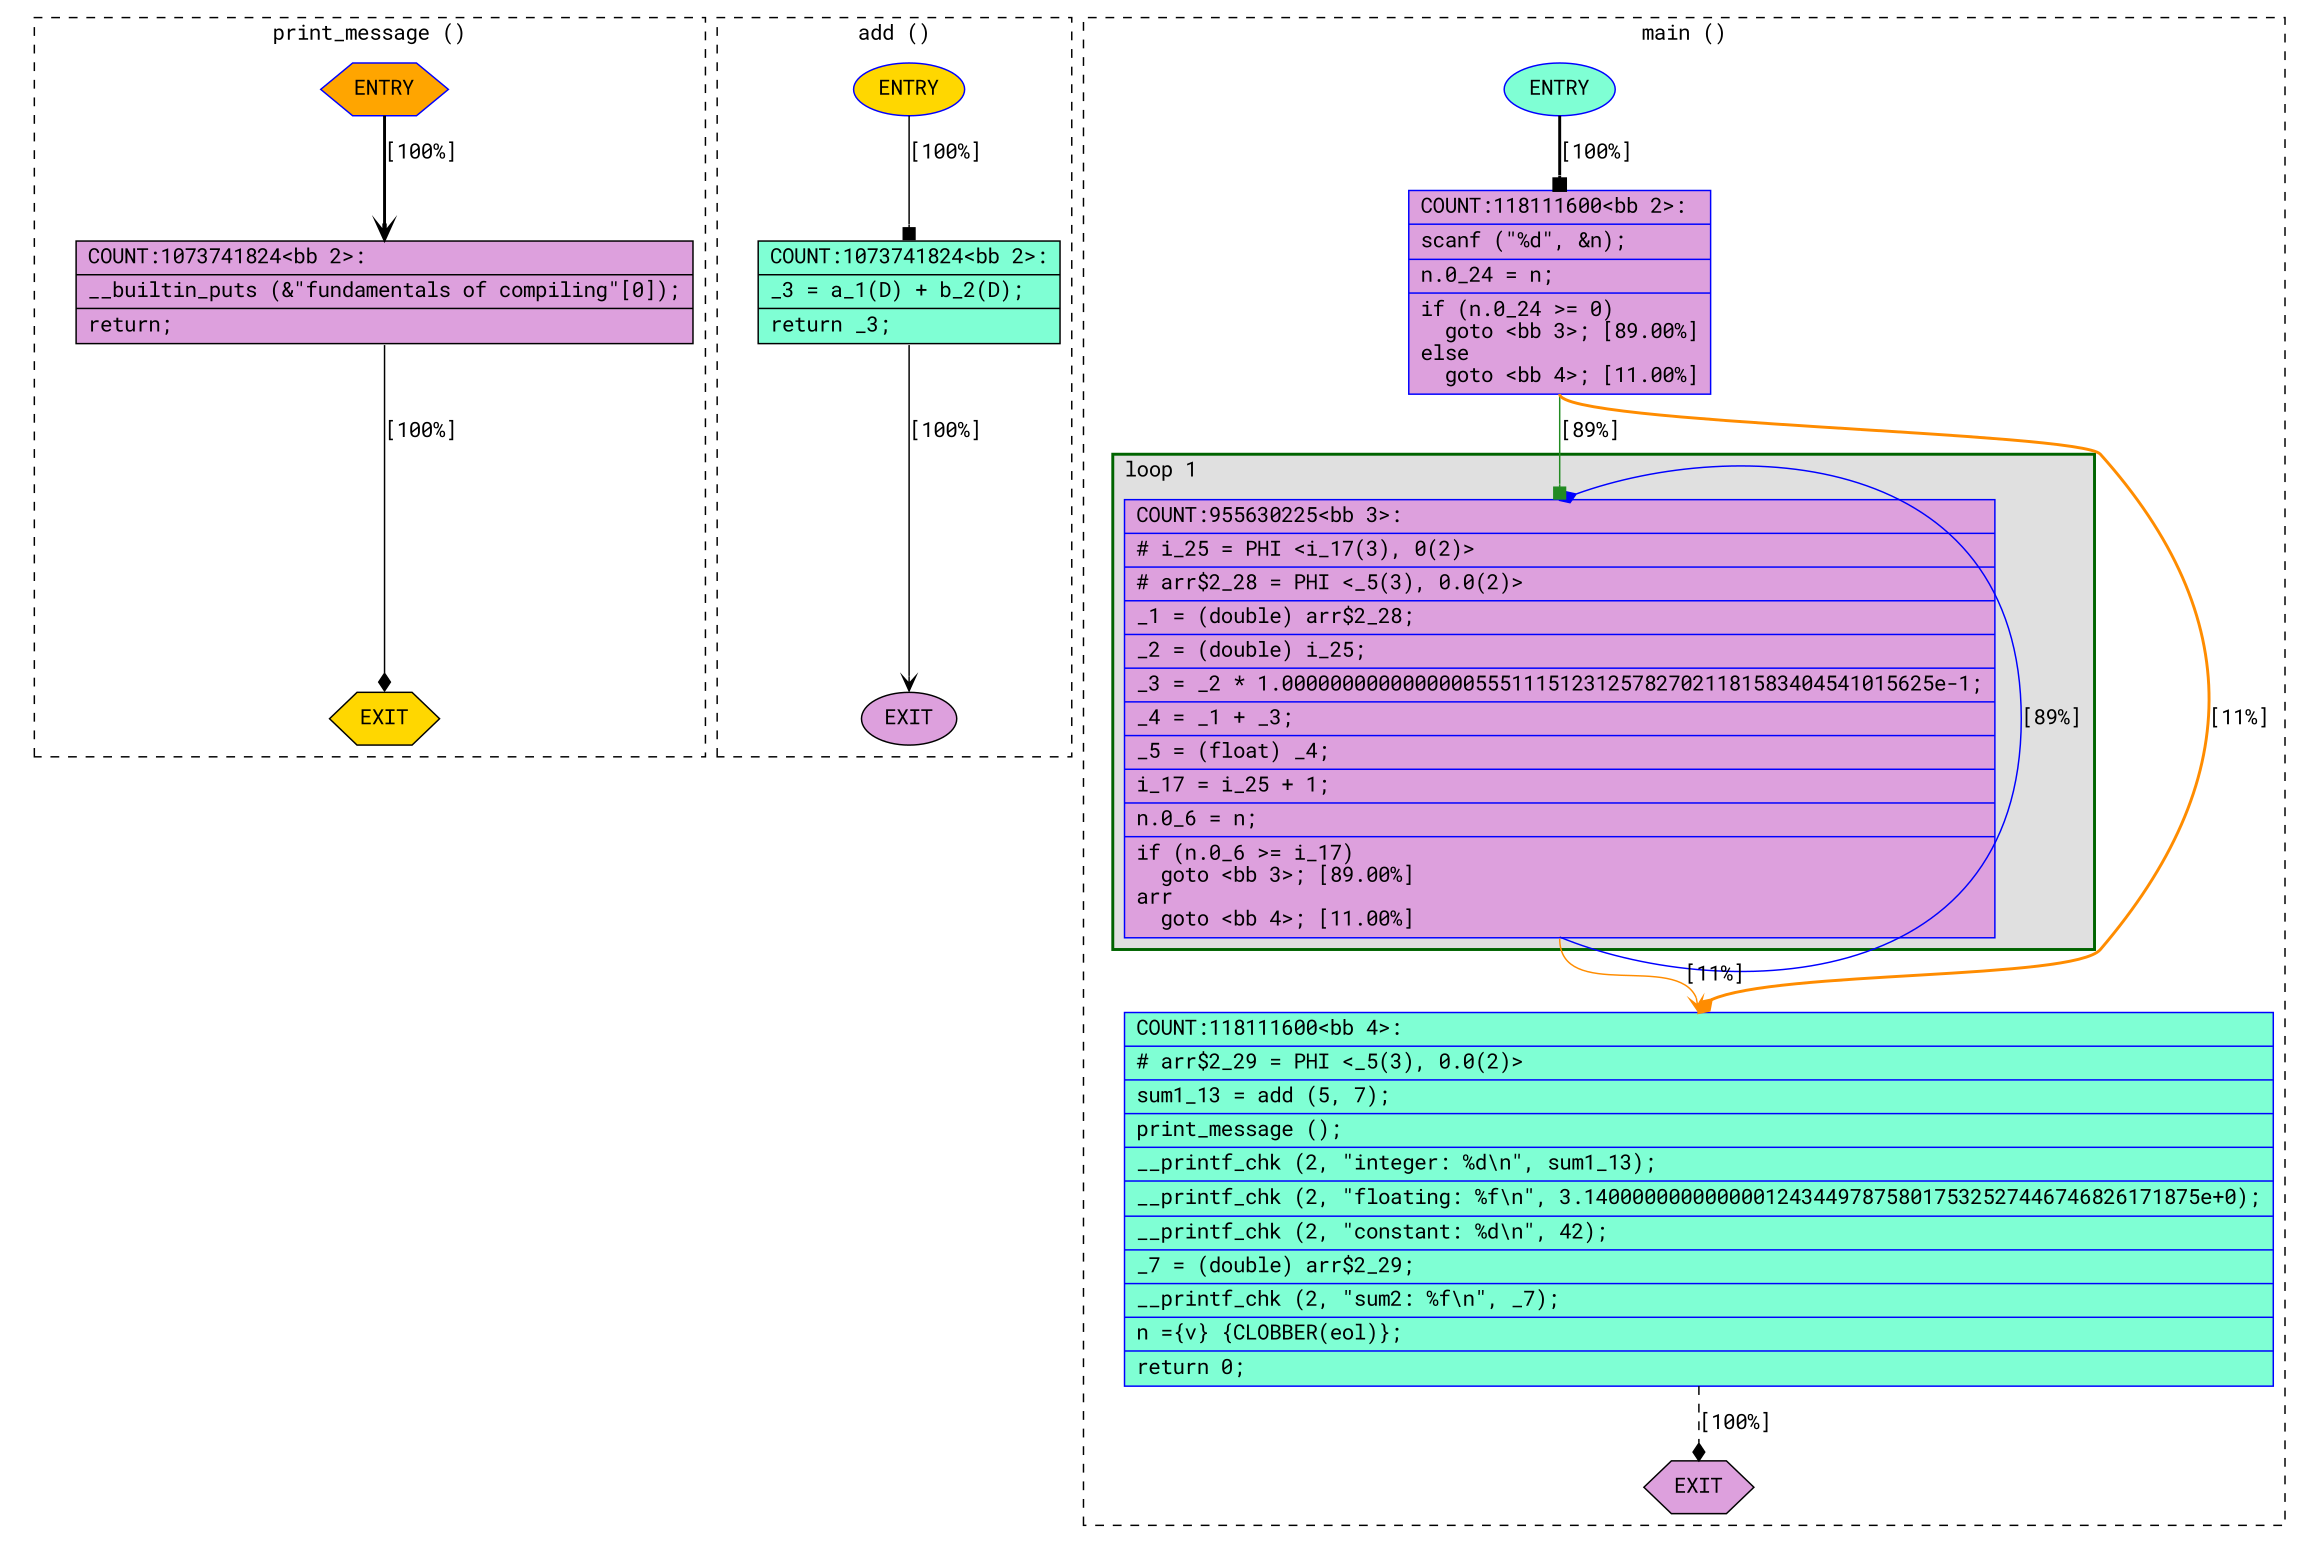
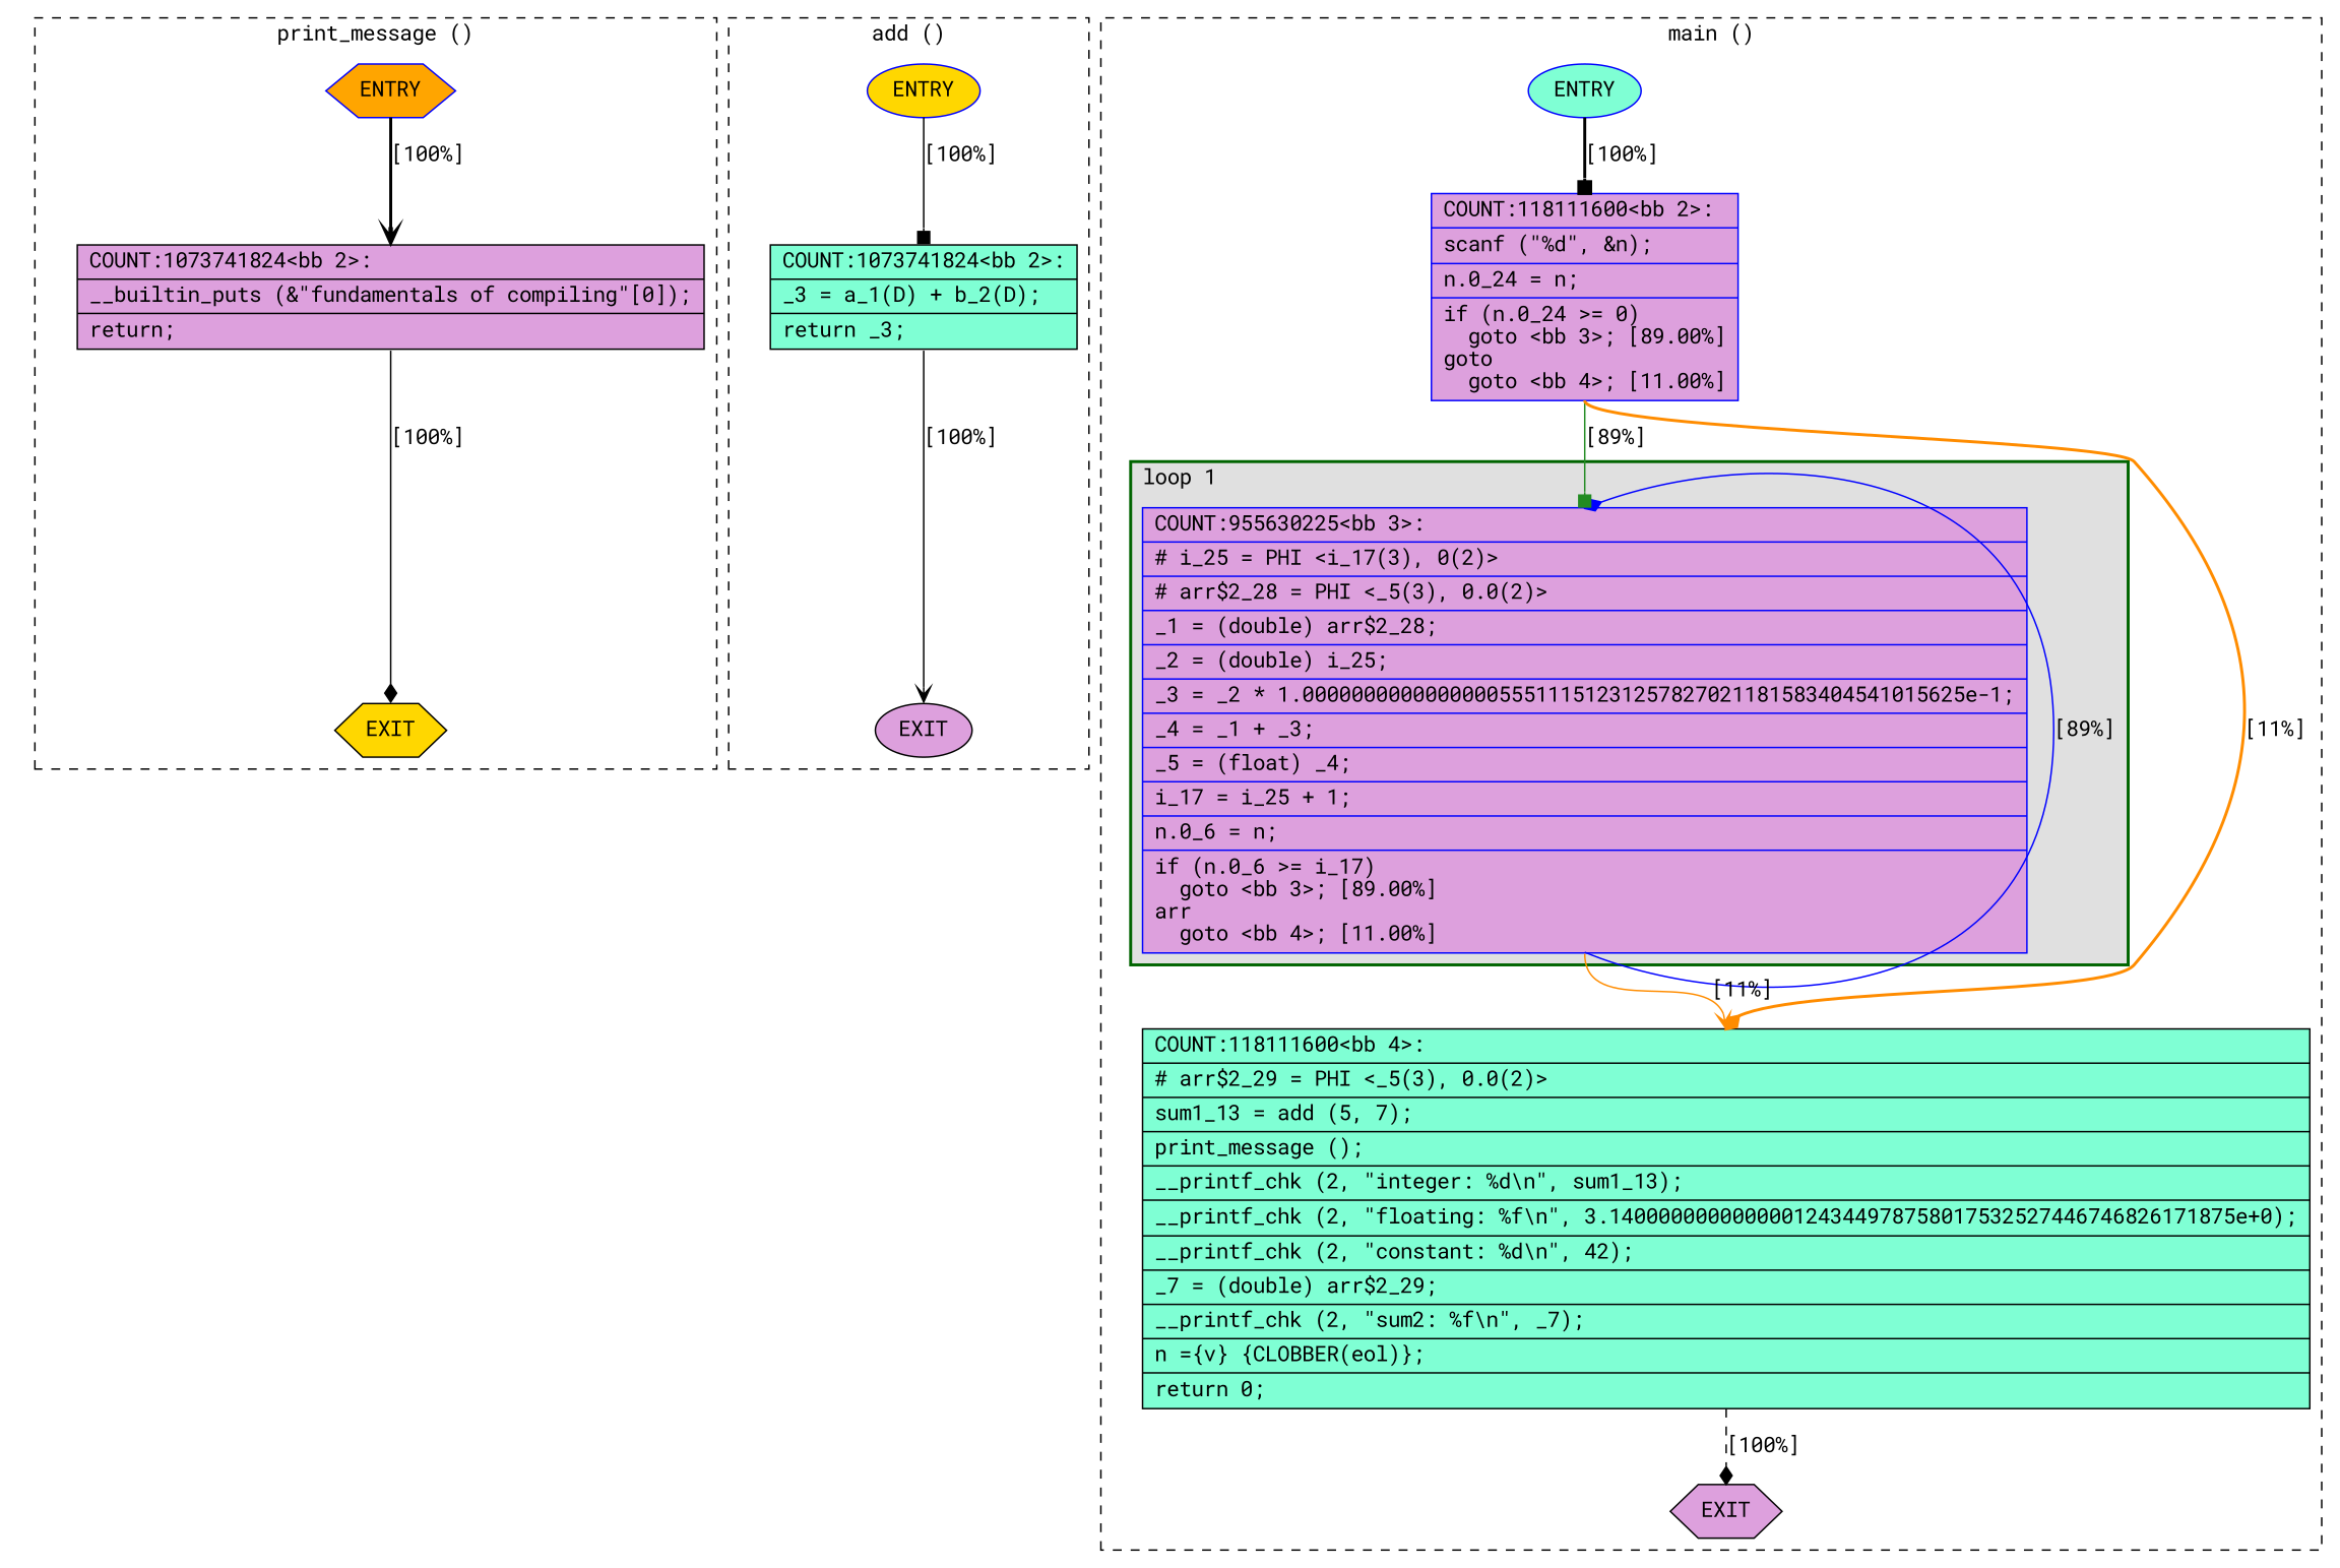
  digraph {
    fontname="Roboto Mono"
    node [color=black fillcolor=plum fontname="Roboto Mono" shape=record style=filled]
    edge [constraint=true fontname="Roboto Mono" headport=n style=solid tailport=s arrowhead=diamond color=black weight=10]
    n1 [color=blue fillcolor=orange label=ENTRY shape=hexagon]
    n2 [fillcolor=gold label=EXIT shape=hexagon]
    n3 [label="{COUNT:1073741824\<bb\ 2\>:\l|__builtin_puts\ (&\"fundamentals\ of\ compiling\"[0]);\l|return;\l}"]
    n4 [color=blue fillcolor=gold label=ENTRY shape=ellipse]
    n5 [label=EXIT shape=ellipse]
    n6 [fillcolor=aquamarine label="{COUNT:1073741824\<bb\ 2\>:\l|_3\ =\ a_1(D)\ +\ b_2(D);\l|return\ _3;\l}"]
    n7 [color=blue label="{COUNT:955630225\<bb\ 3\>:\l|#\ i_25\ =\ PHI\ \<i_17(3),\ 0(2)\>\l|#\ arr$2_28\ =\ PHI\ \<_5(3),\ 0.0(2)\>\l|_1\ =\ (double)\ arr$2_28;\l|_2\ =\ (double)\ i_25;\l|_3\ =\ _2\ *\ 1.000000000000000055511151231257827021181583404541015625e-1;\l|_4\ =\ _1\ +\ _3;\l|_5\ =\ (float)\ _4;\l|i_17\ =\ i_25\ +\ 1;\l|n.0_6\ =\ n;\l|if\ (n.0_6\ \>=\ i_17)\l\ \ goto\ \<bb\ 3\>;\ [89.00%]\larr\l\ \ goto\ \<bb\ 4\>;\ [11.00%]\l}"]
-   n8 [color=blue fillcolor=aquamarine label="{COUNT:118111600\<bb\ 4\>:\l|#\ arr$2_29\ =\ PHI\ \<_5(3),\ 0.0(2)\>\l|sum1_13\ =\ add\ (5,\ 7);\l|print_message\ ();\l|__printf_chk\ (2,\ \"integer:\ %d\\n\",\ sum1_13);\l|__printf_chk\ (2,\ \"floating:\ %f\\n\",\ 3.140000000000000124344978758017532527446746826171875e+0);\l|__printf_chk\ (2,\ \"constant:\ %d\\n\",\ 42);\l|_7\ =\ (double)\ arr$2_29;\l|__printf_chk\ (2,\ \"sum2:\ %f\\n\",\ _7);\l|n\ =\{v\}\ \{CLOBBER(eol)\};\l|return\ 0;\l}"]
+   n8 [fillcolor=aquamarine label="{COUNT:118111600\<bb\ 4\>:\l|#\ arr$2_29\ =\ PHI\ \<_5(3),\ 0.0(2)\>\l|sum1_13\ =\ add\ (5,\ 7);\l|print_message\ ();\l|__printf_chk\ (2,\ \"integer:\ %d\\n\",\ sum1_13);\l|__printf_chk\ (2,\ \"floating:\ %f\\n\",\ 3.140000000000000124344978758017532527446746826171875e+0);\l|__printf_chk\ (2,\ \"constant:\ %d\\n\",\ 42);\l|_7\ =\ (double)\ arr$2_29;\l|__printf_chk\ (2,\ \"sum2:\ %f\\n\",\ _7);\l|n\ =\{v\}\ \{CLOBBER(eol)\};\l|return\ 0;\l}"]
    n9 [color=blue fillcolor=aquamarine label=ENTRY shape=ellipse]
    n10 [label=EXIT shape=hexagon]
-   n11 [color=blue label="{COUNT:118111600\<bb\ 2\>:\l|scanf\ (\"%d\",\ &n);\l|n.0_24\ =\ n;\l|if\ (n.0_24\ \>=\ 0)\l\ \ goto\ \<bb\ 3\>;\ [89.00%]\lelse\l\ \ goto\ \<bb\ 4\>;\ [11.00%]\l}"]
+   n11 [color=blue label="{COUNT:118111600\<bb\ 2\>:\l|scanf\ (\"%d\",\ &n);\l|n.0_24\ =\ n;\l|if\ (n.0_24\ \>=\ 0)\l\ \ goto\ \<bb\ 3\>;\ [89.00%]\lgoto\l\ \ goto\ \<bb\ 4\>;\ [11.00%]\l}"]
    subgraph cluster_1 {
      color=black
      label="print_message ()"
      style=dashed
      n1
      n2
      n3
    }
    subgraph cluster_2 {
      color=black
      label="add ()"
      style=dashed
      n4
      n5
      n6
    }
    subgraph cluster_3 {
      color=black
      label="main ()"
      style=dashed
      n8
      n9
      n10
      n11
      subgraph cluster_4 {
        color=darkgreen
        fillcolor=grey88
        label="loop 1"
        labeljust=l
        penwidth=2
        style=filled
        n7
      }
    }
    n1 -> n2 [style=invis arrowhead="" color="" weight=""]
    n1 -> n3 [arrowhead=vee label="[100%]" style=bold weight=100]
    n3 -> n2 [label="[100%]"]
    n4 -> n5 [style=invis arrowhead="" color="" weight=""]
    n4 -> n6 [arrowhead=box label="[100%]" weight=100]
    n6 -> n5 [arrowhead=vee label="[100%]"]
    n7 -> n7 [color=blue constraint=false label="[89%]"]
    n7 -> n8 [arrowhead=vee color=darkorange label="[11%]"]
    n8 -> n10 [label="[100%]" style=dashed]
    n9 -> n10 [style=invis arrowhead="" color="" weight=""]
    n9 -> n11 [arrowhead=box label="[100%]" style=bold weight=100]
    n11 -> n7 [arrowhead=box color=forestgreen label="[89%]"]
    n11 -> n8 [color=darkorange label="[11%]" style=bold]
  }
